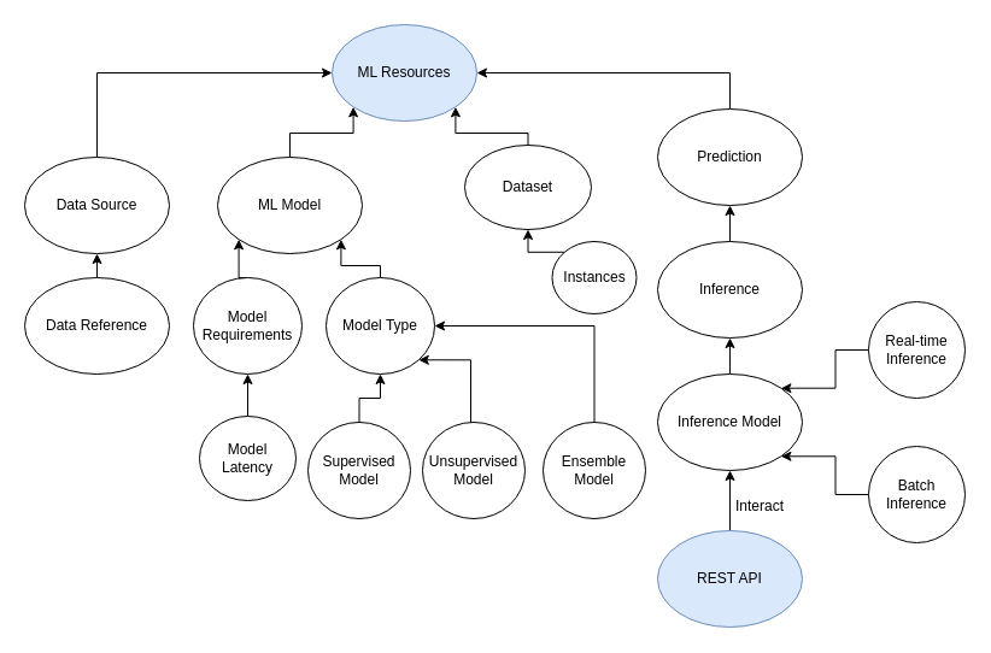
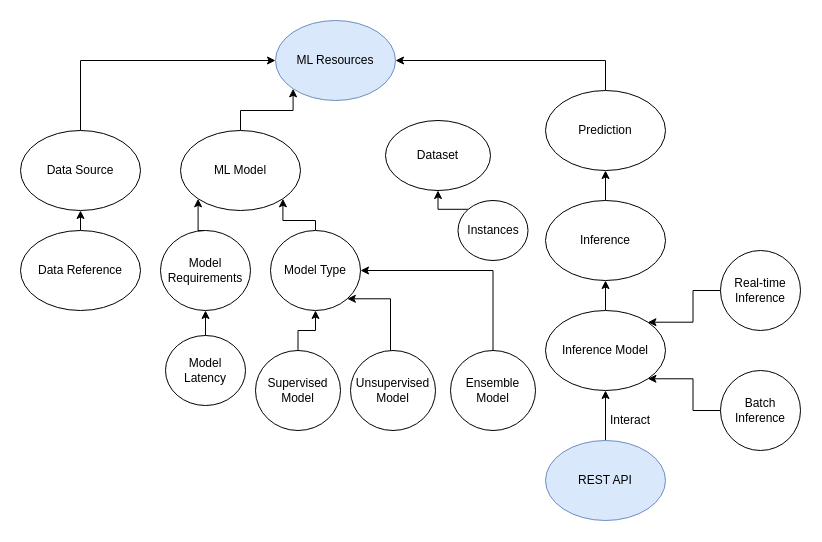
  <mxCell id="0" />
  <mxCell id="1" parent="0" />
  <mxCell id="2" value="ML Resources" style="ellipse;whiteSpace=wrap;html=1;fillColor=#dae8fc;strokeColor=#6c8ebf;" parent="1" vertex="1"><mxGeometry x="275" y="20" width="120" height="80" as="geometry" /></mxCell>
  <mxCell id="3" style="edgeStyle=orthogonalEdgeStyle;rounded=0;orthogonalLoop=1;jettySize=auto;html=1;entryX=0;entryY=0.5;entryDx=0;entryDy=0;exitX=0.5;exitY=0;exitDx=0;exitDy=0;" parent="1" source="4" target="2" edge="1"><mxGeometry relative="1" as="geometry" /></mxCell>
  <mxCell id="4" value="Data Source" style="ellipse;whiteSpace=wrap;html=1;" parent="1" vertex="1"><mxGeometry y="130" width="120" height="80" as="geometry" x="20" /></mxCell>
  <mxCell id="5" style="edgeStyle=orthogonalEdgeStyle;rounded=0;orthogonalLoop=1;jettySize=auto;html=1;exitX=0.5;exitY=0;exitDx=0;exitDy=0;entryX=0.5;entryY=1;entryDx=0;entryDy=0;" parent="1" source="6" target="4" edge="1"><mxGeometry relative="1" as="geometry" /></mxCell>
  <mxCell id="6" value="Data Reference" style="ellipse;whiteSpace=wrap;html=1;" parent="1" vertex="1"><mxGeometry y="230" width="120" height="80" as="geometry" x="20" /></mxCell>
  <mxCell id="7" style="edgeStyle=orthogonalEdgeStyle;rounded=0;orthogonalLoop=1;jettySize=auto;html=1;exitX=0.5;exitY=0;exitDx=0;exitDy=0;entryX=0;entryY=1;entryDx=0;entryDy=0;" parent="1" source="8" target="2" edge="1"><mxGeometry relative="1" as="geometry" /></mxCell>
  <mxCell id="8" value="ML Model" style="ellipse;whiteSpace=wrap;html=1;" parent="1" vertex="1"><mxGeometry x="180" y="130" width="120" height="80" as="geometry" /></mxCell>
  <mxCell id="9" style="edgeStyle=orthogonalEdgeStyle;rounded=0;orthogonalLoop=1;jettySize=auto;html=1;exitX=0.5;exitY=0;exitDx=0;exitDy=0;entryX=0;entryY=1;entryDx=0;entryDy=0;" parent="1" source="10" target="8" edge="1"><mxGeometry relative="1" as="geometry" /></mxCell>
  <mxCell id="10" value="Model Requirements" style="ellipse;whiteSpace=wrap;html=1;" parent="1" vertex="1"><mxGeometry x="160" y="230" width="90" height="80" as="geometry" /></mxCell>
  <mxCell id="11" style="edgeStyle=orthogonalEdgeStyle;rounded=0;orthogonalLoop=1;jettySize=auto;html=1;entryX=1;entryY=1;entryDx=0;entryDy=0;" parent="1" source="12" target="8" edge="1"><mxGeometry relative="1" as="geometry"><Array as="points"><mxPoint x="315" y="220" /><mxPoint x="282" y="220" /></Array></mxGeometry></mxCell>
  <mxCell id="12" value="Model Type" style="ellipse;whiteSpace=wrap;html=1;" parent="1" vertex="1"><mxGeometry x="270" y="230" width="90" height="80" as="geometry" /></mxCell>
  <mxCell id="13" style="edgeStyle=orthogonalEdgeStyle;rounded=0;orthogonalLoop=1;jettySize=auto;html=1;exitX=0.5;exitY=0;exitDx=0;exitDy=0;entryX=0.5;entryY=1;entryDx=0;entryDy=0;" parent="1" source="14" target="12" edge="1"><mxGeometry relative="1" as="geometry"><Array as="points"><mxPoint x="298" y="330" /><mxPoint x="315" y="330" /></Array></mxGeometry></mxCell>
  <mxCell id="14" value="Supervised Model" style="ellipse;whiteSpace=wrap;html=1;" parent="1" vertex="1"><mxGeometry x="255" y="350" width="85" height="80" as="geometry" /></mxCell>
  <mxCell id="15" value="" style="edgeStyle=orthogonalEdgeStyle;rounded=0;orthogonalLoop=1;jettySize=auto;html=1;entryX=1;entryY=1;entryDx=0;entryDy=0;" parent="1" source="16" target="12" edge="1"><mxGeometry relative="1" as="geometry"><Array as="points"><mxPoint x="390" y="298" /></Array></mxGeometry></mxCell>
  <mxCell id="16" value="Unsupervised Model" style="ellipse;whiteSpace=wrap;html=1;" parent="1" vertex="1"><mxGeometry x="350" y="350" width="85" height="80" as="geometry" /></mxCell>
  <mxCell id="17" style="edgeStyle=orthogonalEdgeStyle;rounded=0;orthogonalLoop=1;jettySize=auto;html=1;entryX=1;entryY=0.5;entryDx=0;entryDy=0;" parent="1" source="18" target="12" edge="1"><mxGeometry relative="1" as="geometry"><Array as="points"><mxPoint x="493" y="270" /></Array></mxGeometry></mxCell>
  <mxCell id="18" value="Ensemble Model" style="ellipse;whiteSpace=wrap;html=1;" parent="1" vertex="1"><mxGeometry x="450" y="350" width="85" height="80" as="geometry" /></mxCell>
  <mxCell id="19" style="edgeStyle=orthogonalEdgeStyle;rounded=0;orthogonalLoop=1;jettySize=auto;html=1;exitX=0.5;exitY=0;exitDx=0;exitDy=0;entryX=0.5;entryY=1;entryDx=0;entryDy=0;" parent="1" source="20" target="10" edge="1"><mxGeometry relative="1" as="geometry" /></mxCell>
- <mxCell id="20" value="Model Latency" style="ellipse;whiteSpace=wrap;html=1;" parent="1" vertex="1"><mxGeometry x="165" y="345" width="80" height="70" as="geometry" /></mxCell>
+ <mxCell id="20" value="Model Latency" style="ellipse;whiteSpace=wrap;html=1;" parent="1" vertex="1"><mxGeometry x="165" y="335" width="80" height="70" as="geometry" /></mxCell>
  <mxCell id="21" style="edgeStyle=orthogonalEdgeStyle;rounded=0;orthogonalLoop=1;jettySize=auto;html=1;entryX=1;entryY=0.5;entryDx=0;entryDy=0;exitX=0.5;exitY=0;exitDx=0;exitDy=0;" parent="1" source="22" target="2" edge="1"><mxGeometry relative="1" as="geometry"><Array as="points"><mxPoint x="605" y="60" /></Array></mxGeometry></mxCell>
  <mxCell id="22" value="Prediction" style="ellipse;whiteSpace=wrap;html=1;" parent="1" vertex="1"><mxGeometry x="545" y="90" width="120" height="80" as="geometry" /></mxCell>
  <mxCell id="23" style="edgeStyle=orthogonalEdgeStyle;rounded=0;orthogonalLoop=1;jettySize=auto;html=1;" parent="1" source="24" target="22" edge="1"><mxGeometry relative="1" as="geometry" /></mxCell>
  <mxCell id="24" value="Inference" style="ellipse;whiteSpace=wrap;html=1;" parent="1" vertex="1"><mxGeometry x="545" y="200" width="120" height="80" as="geometry" /></mxCell>
  <mxCell id="25" style="edgeStyle=orthogonalEdgeStyle;rounded=0;orthogonalLoop=1;jettySize=auto;html=1;exitX=0.5;exitY=0;exitDx=0;exitDy=0;entryX=0.5;entryY=1;entryDx=0;entryDy=0;" parent="1" source="26" target="24" edge="1"><mxGeometry relative="1" as="geometry" /></mxCell>
  <mxCell id="26" value="Inference Model" style="ellipse;whiteSpace=wrap;html=1;" parent="1" vertex="1"><mxGeometry x="545" y="310" width="120" height="80" as="geometry" /></mxCell>
  <mxCell id="27" style="edgeStyle=orthogonalEdgeStyle;rounded=0;orthogonalLoop=1;jettySize=auto;html=1;exitX=0.5;exitY=0;exitDx=0;exitDy=0;entryX=0.5;entryY=1;entryDx=0;entryDy=0;" parent="1" source="28" target="26" edge="1"><mxGeometry relative="1" as="geometry" /></mxCell>
  <mxCell id="28" value="REST API" style="ellipse;whiteSpace=wrap;html=1;fillColor=#dae8fc;strokeColor=#6c8ebf;" parent="1" vertex="1"><mxGeometry x="545" y="440" width="120" height="80" as="geometry" /></mxCell>
  <mxCell id="29" value="Interact" style="text;html=1;align=center;verticalAlign=middle;whiteSpace=wrap;rounded=0;" parent="1" vertex="1"><mxGeometry x="600" y="405" width="60" height="30" as="geometry" /></mxCell>
- <mxCell id="30" style="edgeStyle=orthogonalEdgeStyle;rounded=0;orthogonalLoop=1;jettySize=auto;html=1;entryX=1;entryY=1;entryDx=0;entryDy=0;exitX=0.5;exitY=0;exitDx=0;exitDy=0;" parent="1" source="31" target="2" edge="1"><mxGeometry relative="1" as="geometry"><Array as="points"><mxPoint x="438" y="110" /><mxPoint x="377" y="110" /></Array></mxGeometry></mxCell>
  <mxCell id="31" value="Dataset" style="ellipse;whiteSpace=wrap;html=1;" parent="1" vertex="1"><mxGeometry x="385" y="120" width="105" height="70" as="geometry" /></mxCell>
  <mxCell id="32" style="edgeStyle=orthogonalEdgeStyle;rounded=0;orthogonalLoop=1;jettySize=auto;html=1;entryX=0.5;entryY=1;entryDx=0;entryDy=0;exitX=0;exitY=0;exitDx=0;exitDy=0;" parent="1" source="33" target="31" edge="1"><mxGeometry relative="1" as="geometry" /></mxCell>
  <mxCell id="33" value="Instances" style="ellipse;whiteSpace=wrap;html=1;" parent="1" vertex="1"><mxGeometry x="457.5" y="200" width="70" height="60" as="geometry" /></mxCell>
  <mxCell id="34" style="edgeStyle=orthogonalEdgeStyle;rounded=0;orthogonalLoop=1;jettySize=auto;html=1;entryX=1;entryY=0;entryDx=0;entryDy=0;" edge="1" parent="1" source="35" target="26"><mxGeometry relative="1" as="geometry" /></mxCell>
  <mxCell id="35" value="Real-time Inference" style="ellipse;whiteSpace=wrap;html=1;" vertex="1" parent="1"><mxGeometry x="720" y="250" width="80" height="80" as="geometry" /></mxCell>
  <mxCell id="36" style="edgeStyle=orthogonalEdgeStyle;rounded=0;orthogonalLoop=1;jettySize=auto;html=1;entryX=1;entryY=1;entryDx=0;entryDy=0;" edge="1" parent="1" source="37" target="26"><mxGeometry relative="1" as="geometry" /></mxCell>
  <mxCell id="37" value="Batch Inference" style="ellipse;whiteSpace=wrap;html=1;" vertex="1" parent="1"><mxGeometry x="720" y="370" width="80" height="80" as="geometry" /></mxCell>
